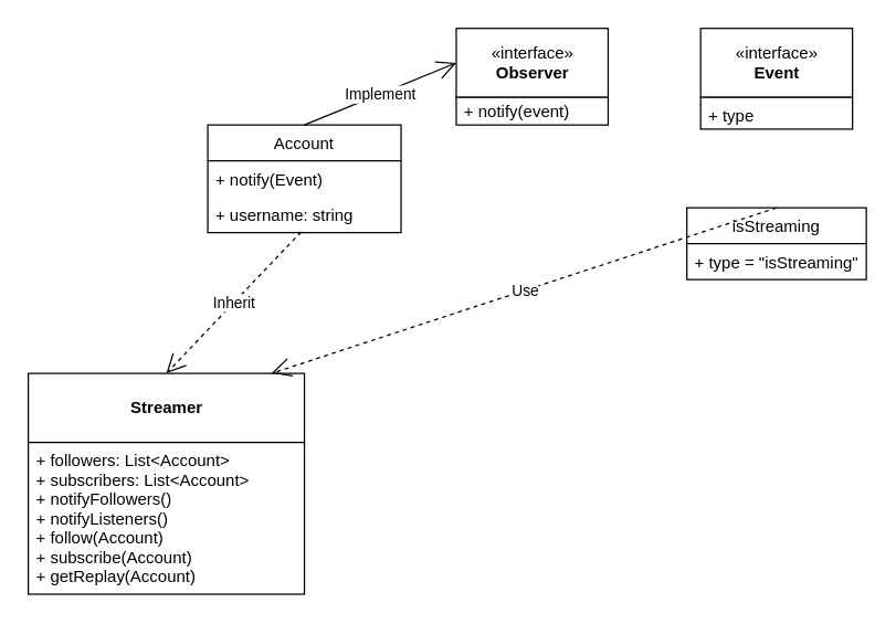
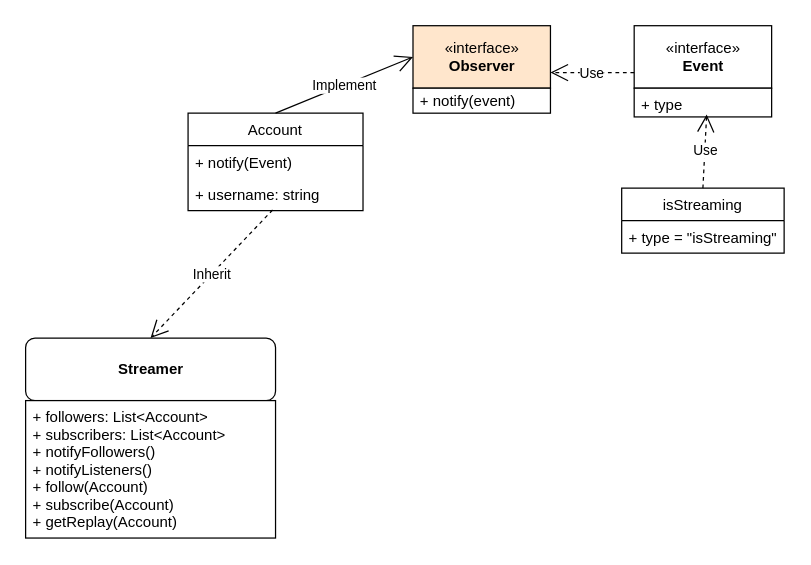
  <mxCell id="0" />
  <mxCell id="1" parent="0" />
- <mxCell id="2" value="«interface»&lt;br&gt;&lt;b&gt;Observer&lt;/b&gt;" style="html=1;" vertex="1" parent="1"><mxGeometry x="330" y="20" width="110" height="50" as="geometry" /></mxCell>
+ <mxCell id="2" value="«interface»&lt;br&gt;&lt;b&gt;Observer&lt;/b&gt;" style="html=1;fillColor=#ffe6cc;" vertex="1" parent="1"><mxGeometry x="330" y="20" width="110" height="50" as="geometry" /></mxCell>
  <mxCell id="3" value="" style="html=1;" vertex="1" parent="1"><mxGeometry x="330" y="70" width="110" height="20" as="geometry" /></mxCell>
  <mxCell id="4" value="+ notify(event)" style="text;strokeColor=none;fillColor=none;align=left;verticalAlign=top;spacingLeft=4;spacingRight=4;overflow=hidden;rotatable=0;points=[[0,0.5],[1,0.5]];portConstraint=eastwest;" vertex="1" parent="1"><mxGeometry x="330" y="67" width="110" height="26" as="geometry" /></mxCell>
  <mxCell id="5" value="Account" style="swimlane;fontStyle=0;childLayout=stackLayout;horizontal=1;startSize=26;fillColor=none;horizontalStack=0;resizeParent=1;resizeParentMax=0;resizeLast=0;collapsible=1;marginBottom=0;" vertex="1" parent="1"><mxGeometry x="150" y="90" width="140" height="78" as="geometry" /></mxCell>
  <mxCell id="6" value="+ notify(Event)" style="text;strokeColor=none;fillColor=none;align=left;verticalAlign=top;spacingLeft=4;spacingRight=4;overflow=hidden;rotatable=0;points=[[0,0.5],[1,0.5]];portConstraint=eastwest;" vertex="1" parent="5"><mxGeometry y="26" width="140" height="26" as="geometry" /></mxCell>
  <mxCell id="7" value="+ username: string" style="text;strokeColor=none;fillColor=none;align=left;verticalAlign=top;spacingLeft=4;spacingRight=4;overflow=hidden;rotatable=0;points=[[0,0.5],[1,0.5]];portConstraint=eastwest;" vertex="1" parent="5"><mxGeometry y="52" width="140" height="26" as="geometry" /></mxCell>
  <mxCell id="8" value="Implement" style="endArrow=open;endSize=12;dashed=0;html=1;rounded=0;entryX=0;entryY=0.5;entryDx=0;entryDy=0;exitX=0.5;exitY=0;exitDx=0;exitDy=0;" edge="1" parent="1" source="5" target="2"><mxGeometry width="160" relative="1" as="geometry"><mxPoint x="160" y="70" as="sourcePoint" /><mxPoint x="320" y="70" as="targetPoint" /></mxGeometry></mxCell>
- <mxCell id="9" value="&lt;b&gt;Streamer&lt;/b&gt;" style="html=1;" vertex="1" parent="1"><mxGeometry x="20" y="270" width="200" height="50" as="geometry" /></mxCell>
+ <mxCell id="9" value="&lt;b&gt;Streamer&lt;/b&gt;" style="html=1;rounded=1;" vertex="1" parent="1"><mxGeometry x="20" y="270" width="200" height="50" as="geometry" /></mxCell>
  <mxCell id="10" value="" style="html=1;" vertex="1" parent="1"><mxGeometry x="20" y="320" width="200" height="110" as="geometry" /></mxCell>
  <mxCell id="11" value="+ followers: List&lt;Account&gt;&#10;+ subscribers: List&lt;Account&gt;&#10;+ notifyFollowers()&#10;+ notifyListeners()&#10;+ follow(Account)&#10;+ subscribe(Account)&#10;+ getReplay(Account)" style="text;strokeColor=none;fillColor=none;align=left;verticalAlign=top;spacingLeft=4;spacingRight=4;overflow=hidden;rotatable=0;points=[[0,0.5],[1,0.5]];portConstraint=eastwest;" vertex="1" parent="1"><mxGeometry x="20" y="320" width="190" height="110" as="geometry" /></mxCell>
  <mxCell id="12" value="«interface»&lt;br&gt;&lt;b&gt;Event&lt;/b&gt;" style="html=1;" vertex="1" parent="1"><mxGeometry x="507" y="20" width="110" height="50" as="geometry" /></mxCell>
  <mxCell id="13" value="" style="html=1;" vertex="1" parent="1"><mxGeometry x="507" y="70" width="110" height="23" as="geometry" /></mxCell>
  <mxCell id="14" value="+ type" style="text;strokeColor=none;fillColor=none;align=left;verticalAlign=top;spacingLeft=4;spacingRight=4;overflow=hidden;rotatable=0;points=[[0,0.5],[1,0.5]];portConstraint=eastwest;" vertex="1" parent="1"><mxGeometry x="507" y="70" width="100" height="26" as="geometry" /></mxCell>
+ <mxCell id="15" value="Use" style="endArrow=open;endSize=12;dashed=1;html=1;rounded=0;exitX=0;exitY=0.75;exitDx=0;exitDy=0;entryX=1;entryY=0.75;entryDx=0;entryDy=0;" edge="1" parent="1" source="12" target="2"><mxGeometry width="160" relative="1" as="geometry"><mxPoint x="450" y="130" as="sourcePoint" /><mxPoint x="610" y="130" as="targetPoint" /></mxGeometry></mxCell>
  <mxCell id="16" value="isStreaming" style="swimlane;fontStyle=0;childLayout=stackLayout;horizontal=1;startSize=26;fillColor=none;horizontalStack=0;resizeParent=1;resizeParentMax=0;resizeLast=0;collapsible=1;marginBottom=0;" vertex="1" parent="1"><mxGeometry x="497" y="150" width="130" height="52" as="geometry" /></mxCell>
  <mxCell id="17" value="+ type = &quot;isStreaming&quot;" style="text;strokeColor=none;fillColor=none;align=left;verticalAlign=top;spacingLeft=4;spacingRight=4;overflow=hidden;rotatable=0;points=[[0,0.5],[1,0.5]];portConstraint=eastwest;" vertex="1" parent="16"><mxGeometry y="26" width="130" height="26" as="geometry" /></mxCell>
- <mxCell id="18" value="Use" style="endArrow=open;endSize=12;dashed=1;html=1;rounded=0;exitX=0.5;exitY=0;exitDx=0;exitDy=0;" edge="1" parent="1" source="16" target="9"><mxGeometry width="160" relative="1" as="geometry"><mxPoint x="450" y="250" as="sourcePoint" /><mxPoint x="610" y="250" as="targetPoint" /></mxGeometry></mxCell>
+ <mxCell id="18" value="Use" style="endArrow=open;endSize=12;dashed=1;html=1;rounded=0;entryX=0.58;entryY=0.808;entryDx=0;entryDy=0;entryPerimeter=0;exitX=0.5;exitY=0;exitDx=0;exitDy=0;" edge="1" parent="1" source="16" target="14"><mxGeometry width="160" relative="1" as="geometry"><mxPoint x="450" y="250" as="sourcePoint" /><mxPoint x="610" y="250" as="targetPoint" /></mxGeometry></mxCell>
  <mxCell id="19" value="Inherit" style="endArrow=open;endSize=12;dashed=1;html=1;rounded=0;exitX=0.483;exitY=0.98;exitDx=0;exitDy=0;exitPerimeter=0;entryX=0.5;entryY=0;entryDx=0;entryDy=0;" edge="1" parent="1" source="7" target="9"><mxGeometry width="160" relative="1" as="geometry"><mxPoint x="213.98" y="207.51" as="sourcePoint" /><mxPoint x="270" y="240" as="targetPoint" /></mxGeometry></mxCell>
